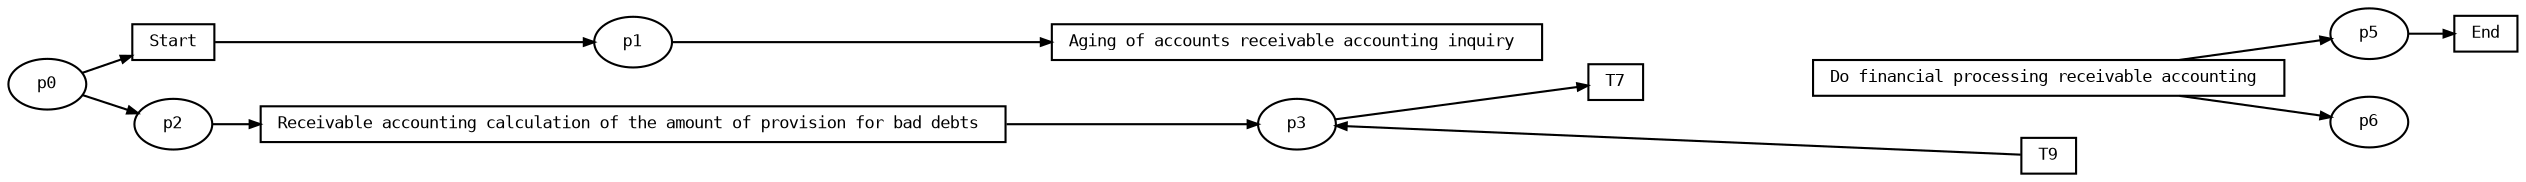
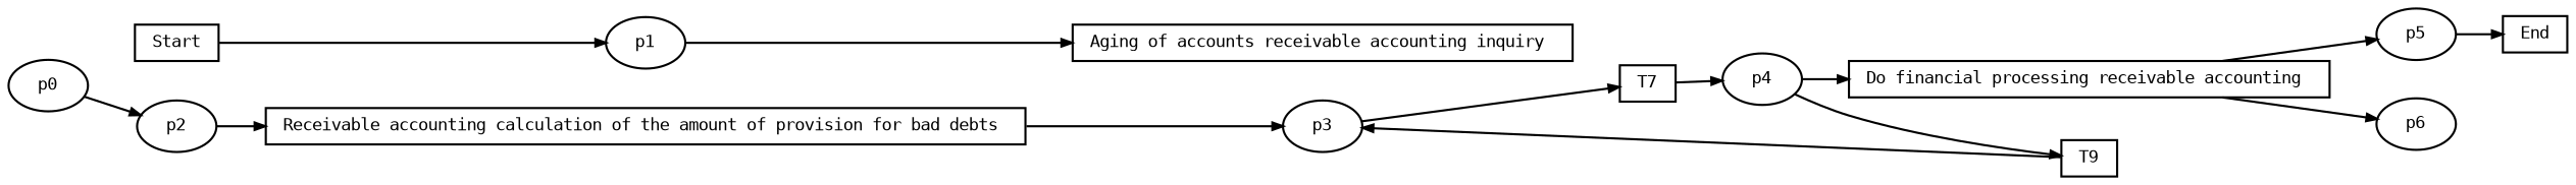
  digraph {
    fontname="DejaVu Sans Mono"
    fontsize=8
    rankdir=LR
    ranksep=.3
    remincross=true
    node [fontname="DejaVu Sans Mono" fontsize=8 shape=box]
    edge [arrowsize=0.5 fontname="DejaVu Sans Mono"]
    n1 [height=.2 label=Start width=.2]
    n2 [height=.2 label=p1 shape=oval width=.2]
    n3 [height=.2 label="Aging of accounts receivable accounting inquiry " width=.2]
    n4 [height=.2 label=p2 shape=oval width=.2]
    n5 [height=.2 label="Receivable accounting calculation of the amount of provision for bad debts " width=.2]
    n6 [height=.2 label=p3 shape=oval width=.2]
    n7 [height=.2 label=T7 width=.2]
+   n8 [height=.2 label=p4 shape=oval width=.2]
    n9 [height=.2 label=T9 width=.2]
    n10 [height=.2 label="Do financial processing receivable accounting " width=.2]
    n11 [height=.2 label=p5 shape=oval width=.2]
    n12 [height=.2 label=p6 shape=oval width=.2]
    n13 [height=.2 label=End width=.2]
    n14 [height=.2 label=p0 shape=oval width=.2]
    n1 -> n2
    n2 -> n3
    n4 -> n5
    n5 -> n6
    n6 -> n7
+   n7 -> n8
+   n8 -> n9
+   n8 -> n10
    n9 -> n6
    n10 -> n11
    n10 -> n12
    n11 -> n13
-   n14 -> n1
    n14 -> n4
  }
